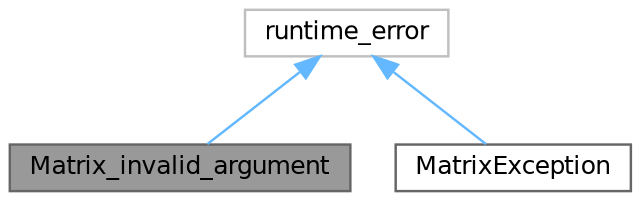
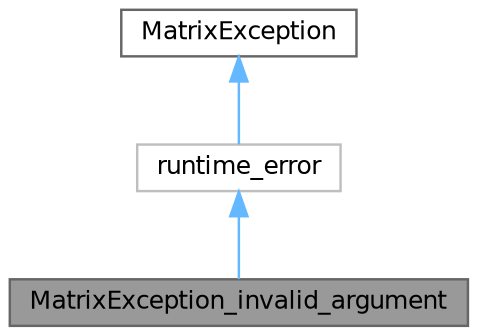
  digraph {
    node [color=gray40 fillcolor=white fontname=Helvetica fontsize=10 shape=box style=filled]
    edge [color=steelblue1 dir=back fontname=Helvetica fontsize=10 labelfontname=Helvetica labelfontsize=10 style=solid]
-   n1 [fillcolor=grey60 fontcolor=black height=0.2 label=Matrix_invalid_argument width=0.4]
+   n1 [fillcolor=grey60 fontcolor=black height=0.2 label=MatrixException_invalid_argument width=0.4]
    n2 [height=0.2 label=MatrixException width=0.4]
    n3 [color=grey75 height=0.2 label=runtime_error width=0.4]
    n3 -> n1
-   n3 -> n2
+   n2 -> n3
  }
